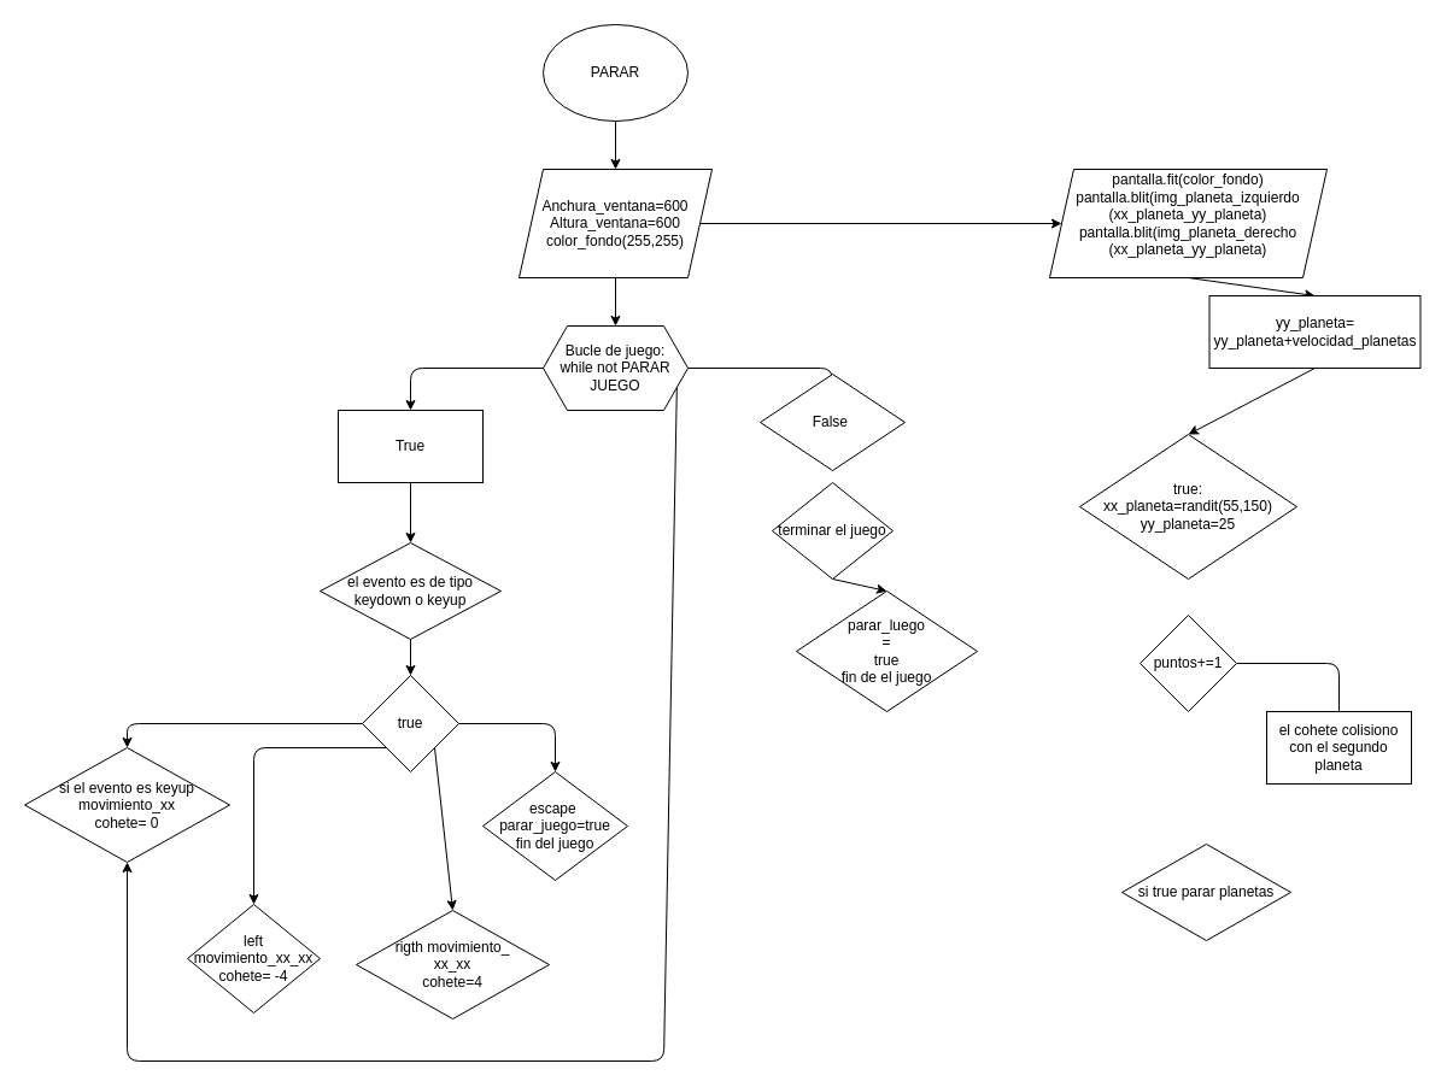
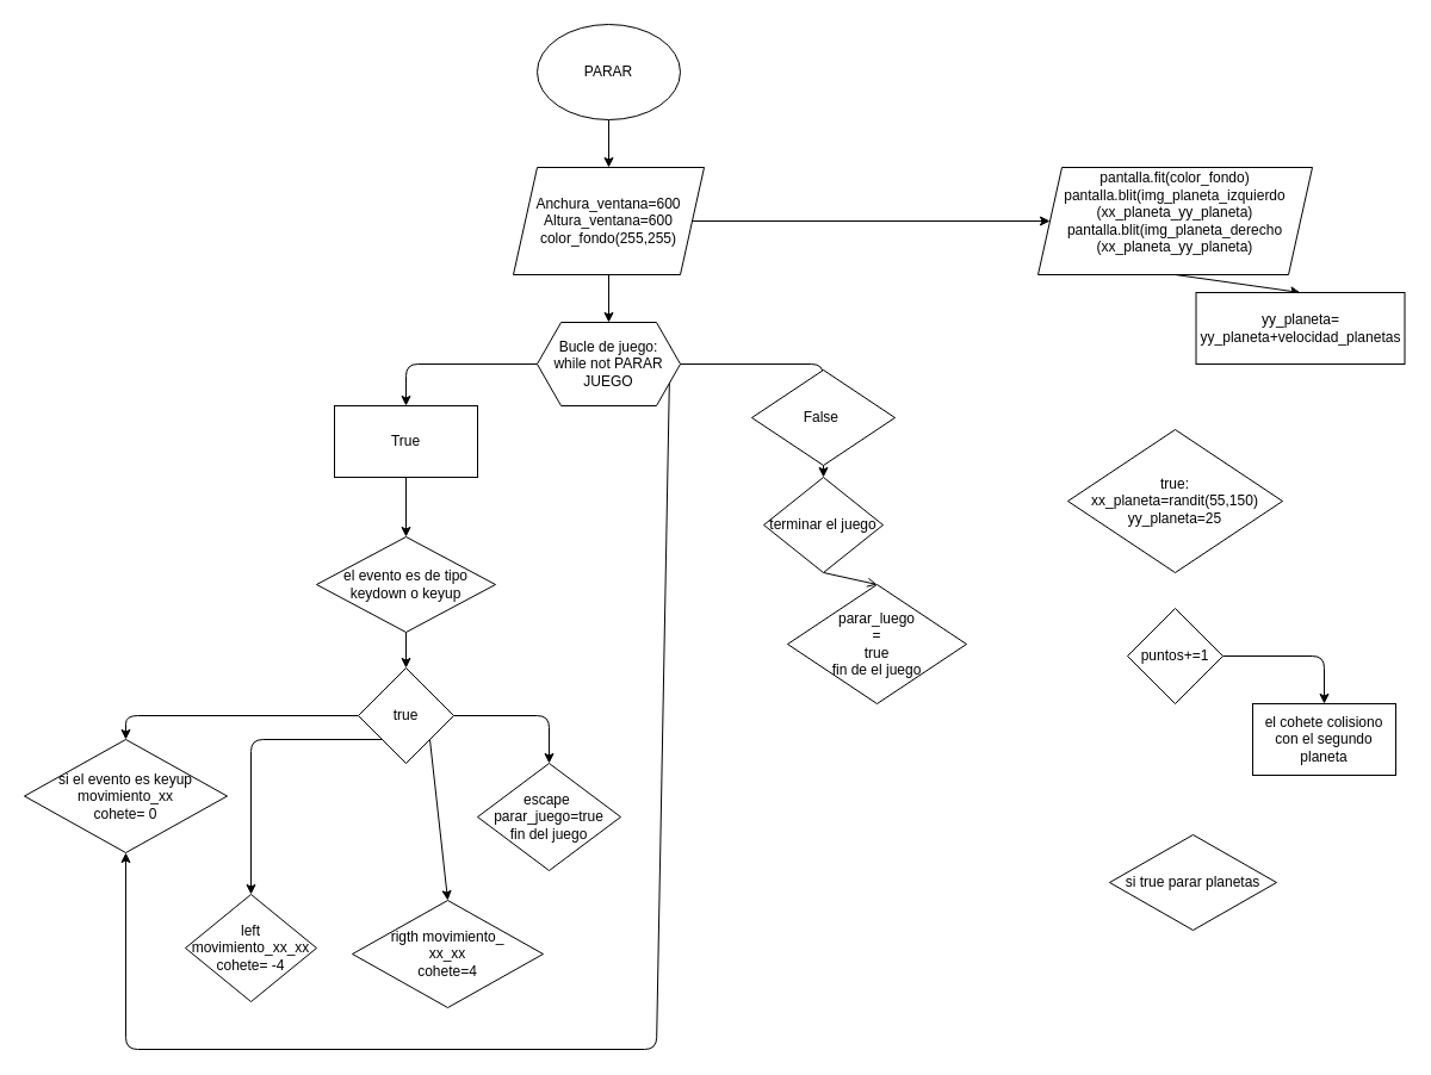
  <mxCell id="0" />
  <mxCell id="1" parent="0" />
  <mxCell id="2" style="edgeStyle=none;html=1;exitX=0.5;exitY=1;exitDx=0;exitDy=0;entryX=0.5;entryY=0;entryDx=0;entryDy=0;" edge="1" parent="1" source="3" target="6"><mxGeometry relative="1" as="geometry" /></mxCell>
  <mxCell id="3" value="PARAR" style="ellipse;whiteSpace=wrap;html=1;" vertex="1" parent="1"><mxGeometry x="450" width="120" height="80" as="geometry" y="20" /></mxCell>
  <mxCell id="4" style="edgeStyle=none;html=1;exitX=0.5;exitY=1;exitDx=0;exitDy=0;entryX=0.5;entryY=0;entryDx=0;entryDy=0;" edge="1" parent="1" source="6" target="10"><mxGeometry relative="1" as="geometry"><mxPoint x="510" y="250" as="targetPoint" /></mxGeometry></mxCell>
  <mxCell id="5" style="edgeStyle=none;html=1;exitX=1;exitY=0.5;exitDx=0;exitDy=0;entryX=0;entryY=0.5;entryDx=0;entryDy=0;" edge="1" parent="1" source="6" target="30"><mxGeometry relative="1" as="geometry" /></mxCell>
  <mxCell id="6" value="Anchura_ventana=600&lt;div&gt;Altura_ventana=600&lt;/div&gt;&lt;div&gt;color_fondo(255,255)&lt;/div&gt;" style="shape=parallelogram;perimeter=parallelogramPerimeter;whiteSpace=wrap;html=1;fixedSize=1;" vertex="1" parent="1"><mxGeometry x="430" y="140" width="160" height="90" as="geometry" /></mxCell>
  <mxCell id="7" style="edgeStyle=none;html=1;exitX=0;exitY=0.5;exitDx=0;exitDy=0;entryX=0.5;entryY=0;entryDx=0;entryDy=0;" edge="1" parent="1" source="10"><mxGeometry relative="1" as="geometry"><mxPoint x="340" y="340" as="targetPoint" /><Array as="points"><mxPoint x="340" y="305" /></Array></mxGeometry></mxCell>
  <mxCell id="8" style="edgeStyle=none;html=1;exitX=1;exitY=0.5;exitDx=0;exitDy=0;entryX=0.5;entryY=0;entryDx=0;entryDy=0;" edge="1" parent="1" source="10"><mxGeometry relative="1" as="geometry"><mxPoint x="690" y="340" as="targetPoint" /><Array as="points"><mxPoint x="690" y="305" /></Array></mxGeometry></mxCell>
  <mxCell id="9" style="edgeStyle=none;html=1;exitX=1;exitY=0.25;exitDx=0;exitDy=0;entryX=0.5;entryY=1;entryDx=0;entryDy=0;" edge="1" parent="1" source="10" target="27"><mxGeometry relative="1" as="geometry"><Array as="points"><mxPoint x="550" y="880" /><mxPoint x="105" y="880" /></Array></mxGeometry></mxCell>
  <mxCell id="10" value="&lt;span style=&quot;color: rgb(0, 0, 0);&quot;&gt;Bucle de juego:&lt;/span&gt;&lt;div style=&quot;scrollbar-color: light-dark(#e2e2e2, #4b4b4b)&lt;br/&gt;&#09;&#09;&#09;&#09;&#09;light-dark(#fbfbfb, var(--dark-panel-color));&quot;&gt;while not PARAR JUEGO&lt;/div&gt;" style="shape=hexagon;perimeter=hexagonPerimeter2;whiteSpace=wrap;html=1;fixedSize=1;" vertex="1" parent="1"><mxGeometry x="450" y="270" width="120" height="70" as="geometry" /></mxCell>
  <mxCell id="11" style="edgeStyle=none;html=1;exitX=0.5;exitY=1;exitDx=0;exitDy=0;entryX=0.5;entryY=0;entryDx=0;entryDy=0;" edge="1" parent="1" source="12" target="14"><mxGeometry relative="1" as="geometry" /></mxCell>
  <mxCell id="12" value="True" style="rounded=0;whiteSpace=wrap;html=1;" vertex="1" parent="1"><mxGeometry x="280" y="340" width="120" height="60" as="geometry" /></mxCell>
  <mxCell id="13" style="edgeStyle=none;html=1;exitX=0.5;exitY=1;exitDx=0;exitDy=0;entryX=0.5;entryY=0;entryDx=0;entryDy=0;" edge="1" parent="1" source="14" target="23"><mxGeometry relative="1" as="geometry" /></mxCell>
  <mxCell id="14" value="el evento es de tipo keydown o keyup" style="rhombus;whiteSpace=wrap;html=1;" vertex="1" parent="1"><mxGeometry x="265" y="450" width="150" height="80" as="geometry" /></mxCell>
+ <mxCell id="15" style="edgeStyle=none;html=1;exitX=0.5;exitY=1;exitDx=0;exitDy=0;entryX=0.5;entryY=0;entryDx=0;entryDy=0;" edge="1" parent="1" source="16" target="18"><mxGeometry relative="1" as="geometry" /></mxCell>
  <mxCell id="16" value="False&amp;nbsp;" style="rhombus;whiteSpace=wrap;html=1;" vertex="1" parent="1"><mxGeometry x="630" y="310" width="120" height="80" as="geometry" /></mxCell>
- <mxCell id="17" style="edgeStyle=none;html=1;exitX=0.5;exitY=1;exitDx=0;exitDy=0;entryX=0.5;entryY=0;entryDx=0;entryDy=0;" edge="1" parent="1" source="18" target="28"><mxGeometry relative="1" as="geometry" /></mxCell>
+ <mxCell id="17" style="edgeStyle=none;html=1;exitX=0.5;exitY=1;exitDx=0;exitDy=0;entryX=0.5;entryY=0;entryDx=0;entryDy=0;endArrow=open;" edge="1" parent="1" source="18" target="28"><mxGeometry relative="1" as="geometry" /></mxCell>
  <mxCell id="18" value="terminar el juego" style="rhombus;whiteSpace=wrap;html=1;" vertex="1" parent="1"><mxGeometry x="640" y="400" width="100" height="80" as="geometry" /></mxCell>
  <mxCell id="19" style="edgeStyle=none;html=1;exitX=1;exitY=0.5;exitDx=0;exitDy=0;entryX=0.5;entryY=0;entryDx=0;entryDy=0;" edge="1" parent="1" source="23" target="24"><mxGeometry relative="1" as="geometry"><Array as="points"><mxPoint x="460" y="600" /></Array></mxGeometry></mxCell>
  <mxCell id="20" style="edgeStyle=none;html=1;exitX=1;exitY=1;exitDx=0;exitDy=0;entryX=0.5;entryY=0;entryDx=0;entryDy=0;" edge="1" parent="1" source="23" target="25"><mxGeometry relative="1" as="geometry" /></mxCell>
  <mxCell id="21" style="edgeStyle=none;html=1;exitX=0;exitY=1;exitDx=0;exitDy=0;" edge="1" parent="1" source="23" target="26"><mxGeometry relative="1" as="geometry"><Array as="points"><mxPoint x="210" y="620" /></Array></mxGeometry></mxCell>
  <mxCell id="22" style="edgeStyle=none;html=1;exitX=0;exitY=0.5;exitDx=0;exitDy=0;entryX=0.5;entryY=0;entryDx=0;entryDy=0;" edge="1" parent="1" source="23" target="27"><mxGeometry relative="1" as="geometry"><Array as="points"><mxPoint x="105" y="600" /></Array></mxGeometry></mxCell>
  <mxCell id="23" value="true" style="rhombus;whiteSpace=wrap;html=1;" vertex="1" parent="1"><mxGeometry x="300" y="560" width="80" height="80" as="geometry" /></mxCell>
  <mxCell id="24" value="escape&amp;nbsp;&lt;div&gt;parar_juego=true&lt;/div&gt;&lt;div&gt;fin del juego&lt;/div&gt;" style="rhombus;whiteSpace=wrap;html=1;" vertex="1" parent="1"><mxGeometry x="400" y="640" width="120" height="90" as="geometry" /></mxCell>
  <mxCell id="25" value="rigth movimiento_&lt;div&gt;xx_xx&lt;/div&gt;&lt;div&gt;cohete=4&lt;/div&gt;" style="rhombus;whiteSpace=wrap;html=1;" vertex="1" parent="1"><mxGeometry x="295" y="755" width="160" height="90" as="geometry" /></mxCell>
  <mxCell id="26" value="left movimiento_xx_xx&lt;div&gt;cohete= -4&lt;/div&gt;" style="rhombus;whiteSpace=wrap;html=1;" vertex="1" parent="1"><mxGeometry x="155" y="750" width="110" height="90" as="geometry" /></mxCell>
  <mxCell id="27" value="si el evento es keyup movimiento_xx&lt;div&gt;cohete= 0&lt;/div&gt;" style="rhombus;whiteSpace=wrap;html=1;" vertex="1" parent="1"><mxGeometry y="620" width="170" height="95" as="geometry" x="20" /></mxCell>
  <mxCell id="28" value="parar_luego&lt;div&gt;=&lt;/div&gt;&lt;div&gt;true&lt;/div&gt;&lt;div&gt;fin de el juego&lt;/div&gt;" style="rhombus;whiteSpace=wrap;html=1;" vertex="1" parent="1"><mxGeometry x="660" y="490" width="150" height="100" as="geometry" /></mxCell>
  <mxCell id="29" style="edgeStyle=none;html=1;exitX=0.5;exitY=1;exitDx=0;exitDy=0;entryX=0.5;entryY=0;entryDx=0;entryDy=0;" edge="1" parent="1" source="30" target="32"><mxGeometry relative="1" as="geometry" /></mxCell>
  <mxCell id="30" value="pantalla.fit(color_fondo)&lt;div&gt;pantalla.blit(img_planeta_izquierdo&lt;/div&gt;&lt;div&gt;(xx_planeta_yy_planeta)&lt;/div&gt;&lt;div&gt;pantalla.blit(img_planeta_derecho&lt;/div&gt;&lt;div&gt;(xx_planeta_yy_planeta)&lt;/div&gt;&lt;div&gt;&lt;br&gt;&lt;/div&gt;" style="shape=parallelogram;perimeter=parallelogramPerimeter;whiteSpace=wrap;html=1;fixedSize=1;" vertex="1" parent="1"><mxGeometry x="870" y="140" width="230" height="90" as="geometry" /></mxCell>
- <mxCell id="31" style="edgeStyle=none;html=1;exitX=0.5;exitY=1;exitDx=0;exitDy=0;entryX=0.5;entryY=0;entryDx=0;entryDy=0;" edge="1" parent="1" source="32" target="33"><mxGeometry relative="1" as="geometry" /></mxCell>
  <mxCell id="32" value="yy_planeta=&lt;div&gt;yy_planeta+velocidad_planetas&lt;/div&gt;" style="rounded=0;whiteSpace=wrap;html=1;" vertex="1" parent="1"><mxGeometry x="1002.5" y="245" width="175" height="60" as="geometry" /></mxCell>
  <mxCell id="33" value="true:&lt;div&gt;xx_planeta=randit(55,150)&lt;/div&gt;&lt;div&gt;yy_planeta=25&lt;/div&gt;" style="rhombus;whiteSpace=wrap;html=1;" vertex="1" parent="1"><mxGeometry x="895" y="360" width="180" height="120" as="geometry" /></mxCell>
- <mxCell id="34" style="edgeStyle=none;html=1;exitX=1;exitY=0.5;exitDx=0;exitDy=0;entryX=0.5;entryY=0;entryDx=0;entryDy=0;endArrow=none;" edge="1" parent="1" source="35" target="36"><mxGeometry relative="1" as="geometry"><Array as="points"><mxPoint x="1110" y="550" /></Array></mxGeometry></mxCell>
+ <mxCell id="34" style="edgeStyle=none;html=1;exitX=1;exitY=0.5;exitDx=0;exitDy=0;entryX=0.5;entryY=0;entryDx=0;entryDy=0;" edge="1" parent="1" source="35" target="36"><mxGeometry relative="1" as="geometry"><Array as="points"><mxPoint x="1110" y="550" /></Array></mxGeometry></mxCell>
  <mxCell id="35" value="puntos+=1" style="rhombus;whiteSpace=wrap;html=1;" vertex="1" parent="1"><mxGeometry x="945" y="510" width="80" height="80" as="geometry" /></mxCell>
  <mxCell id="36" value="el cohete colisiono con el segundo planeta" style="rounded=0;whiteSpace=wrap;html=1;" vertex="1" parent="1"><mxGeometry x="1050" y="590" width="120" height="60" as="geometry" /></mxCell>
  <mxCell id="37" value="si true parar planetas" style="rhombus;whiteSpace=wrap;html=1;" vertex="1" parent="1"><mxGeometry x="930" y="700" width="140" height="80" as="geometry" /></mxCell>
